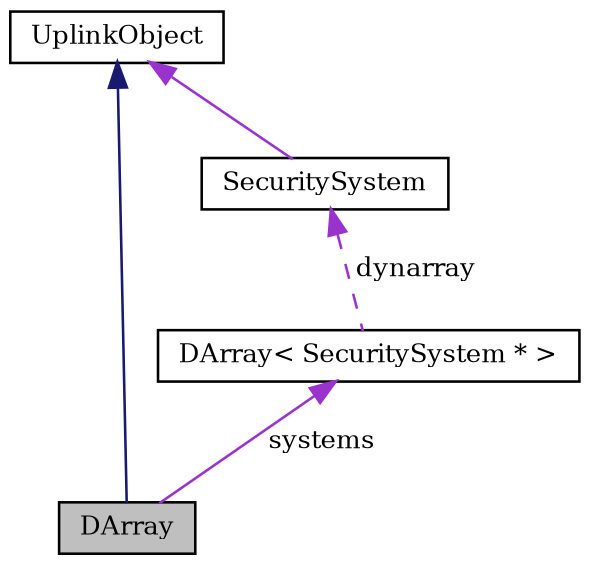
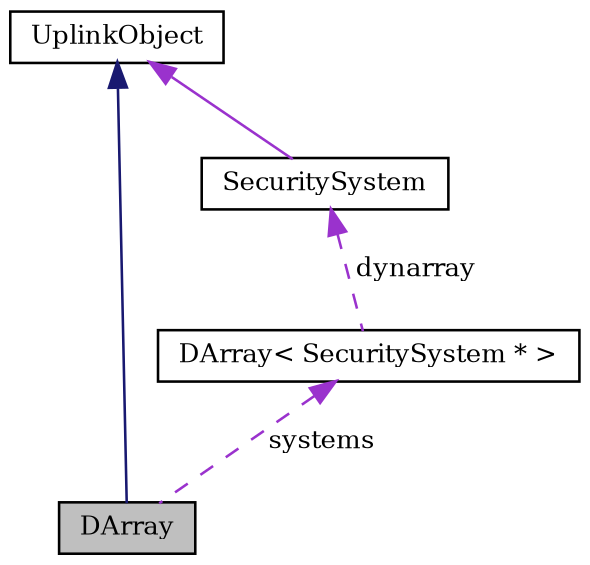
  digraph {
    fontname="DejaVu Serif"
    node [color=black fillcolor=white fontname="DejaVu Serif" fontsize=10 shape=record style=filled]
    edge [color=darkorchid3 dir=back fontname="DejaVu Serif" fontsize=10 labelfontname=Helvetica labelfontsize=10 style=solid]
    n1 [fillcolor=grey75 fontcolor=black height=0.2 label=DArray width=0.4]
    n2 [height=0.2 label=UplinkObject width=0.4]
    n3 [height=0.2 label=SecuritySystem width=0.4]
    n4 [height=0.2 label="DArray\< SecuritySystem * \>" width=0.4]
    n2 -> n1 [color=midnightblue]
    n2 -> n3
    n3 -> n4 [label=" dynarray" style=dashed]
-   n4 -> n1 [label=" systems"]
+   n4 -> n1 [label=" systems" style=dashed]
  }
